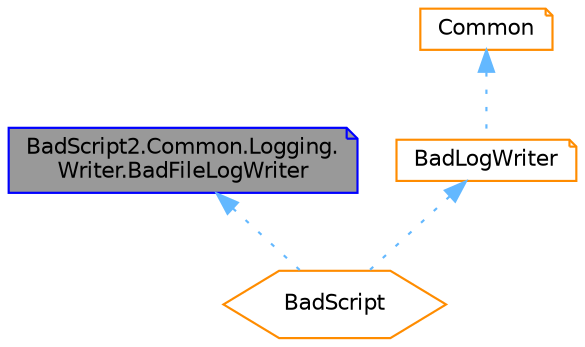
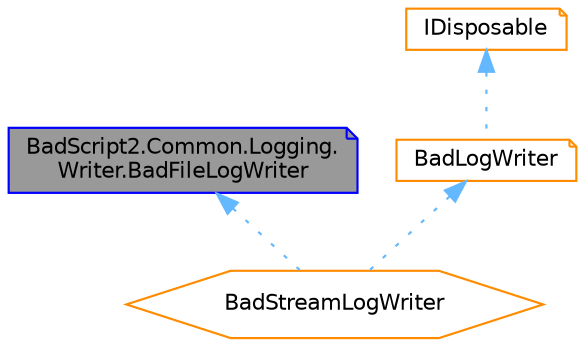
  digraph {
    node [color=darkorange fillcolor=white fontname=Helvetica fontsize=10 shape=note style=filled]
    edge [color=steelblue1 dir=back fontname=Helvetica fontsize=10 labelfontname=Helvetica labelfontsize=10 style=dotted]
    n1 [color=blue fillcolor=grey60 fontcolor=black height=0.2 label="BadScript2.Common.Logging.\lWriter.BadFileLogWriter" width=0.4]
-   n2 [height=0.2 label=BadScript shape=hexagon width=0.4]
+   n2 [height=0.2 label=BadStreamLogWriter shape=hexagon width=0.4]
    n3 [height=0.2 label=BadLogWriter width=0.4]
-   n4 [height=0.2 label=Common width=0.4]
+   n4 [height=0.2 label=IDisposable width=0.4]
    n1 -> n2
    n3 -> n2
    n4 -> n3
  }
